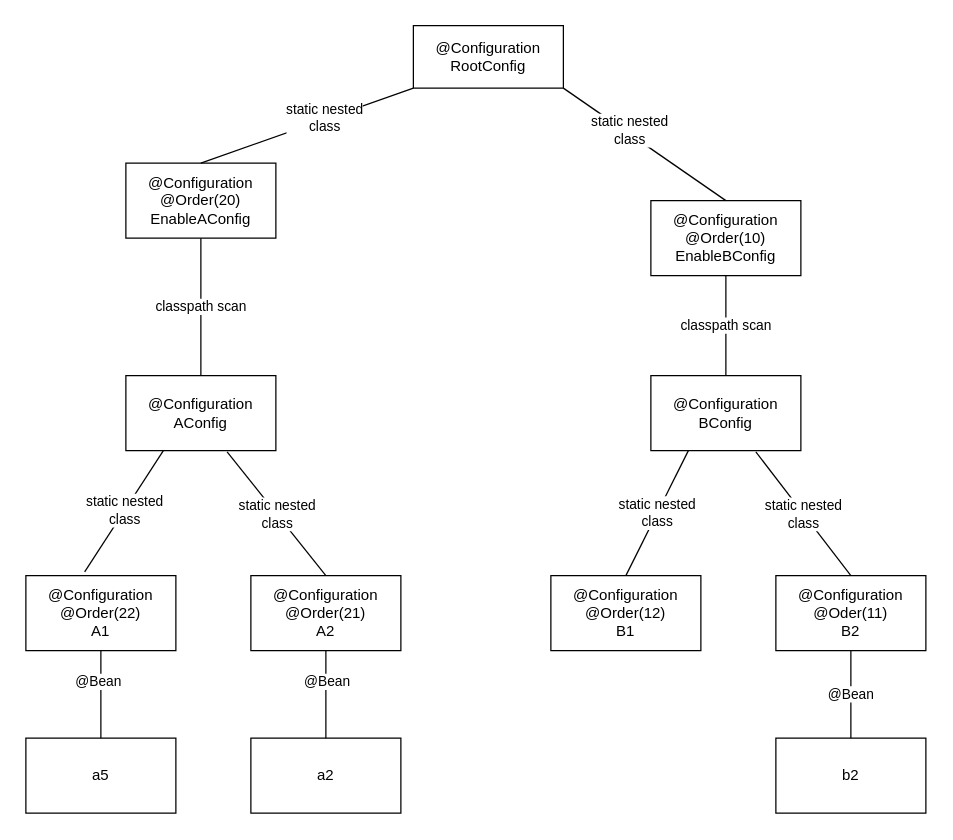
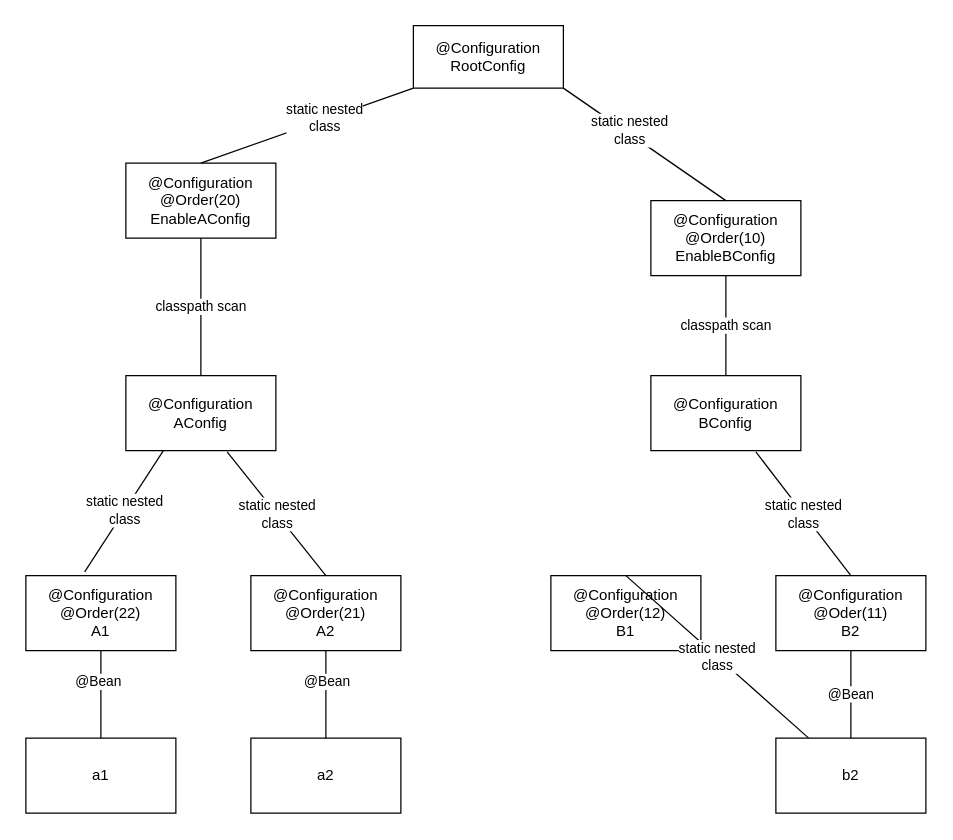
  <mxCell id="0" />
  <mxCell id="1" parent="0" />
  <mxCell id="2" value="@Configuration&lt;br&gt;RootConfig" style="rounded=0;whiteSpace=wrap;html=1;" vertex="1" parent="1"><mxGeometry x="330" y="20" width="120" height="50" as="geometry" /></mxCell>
  <mxCell id="3" value="&lt;div&gt;@Configuration&lt;/div&gt;&lt;div&gt;@Order(10)&lt;br&gt;&lt;/div&gt;EnableBConfig" style="rounded=0;whiteSpace=wrap;html=1;" vertex="1" parent="1"><mxGeometry x="520" y="160" width="120" height="60" as="geometry" /></mxCell>
  <mxCell id="4" value="" style="endArrow=none;html=1;rounded=0;exitX=1;exitY=1;exitDx=0;exitDy=0;entryX=0.5;entryY=0;entryDx=0;entryDy=0;" edge="1" parent="1" source="2" target="3"><mxGeometry width="50" height="50" relative="1" as="geometry"><mxPoint x="400" y="400" as="sourcePoint" /><mxPoint x="450" y="350" as="targetPoint" /></mxGeometry></mxCell>
  <mxCell id="5" value="&lt;div&gt;static nested&lt;/div&gt;&lt;div&gt;class&lt;/div&gt;" style="edgeLabel;html=1;align=center;verticalAlign=middle;resizable=0;points=[];" vertex="1" connectable="0" parent="4"><mxGeometry x="-0.212" y="2" relative="1" as="geometry"><mxPoint as="offset" /></mxGeometry></mxCell>
  <mxCell id="6" value="@Configuration&lt;br&gt;BConfig" style="rounded=0;whiteSpace=wrap;html=1;" vertex="1" parent="1"><mxGeometry x="520" y="300" width="120" height="60" as="geometry" /></mxCell>
  <mxCell id="7" value="classpath scan" style="endArrow=none;html=1;rounded=0;exitX=0.5;exitY=1;exitDx=0;exitDy=0;entryX=0.5;entryY=0;entryDx=0;entryDy=0;" edge="1" parent="1" source="3" target="6"><mxGeometry width="50" height="50" relative="1" as="geometry"><mxPoint x="400" y="410" as="sourcePoint" /><mxPoint x="450" y="360" as="targetPoint" /></mxGeometry></mxCell>
  <mxCell id="8" value="&lt;div&gt;@Configuration&lt;/div&gt;&lt;div&gt;@Order(12)&lt;br&gt;&lt;/div&gt;B1" style="rounded=0;whiteSpace=wrap;html=1;" vertex="1" parent="1"><mxGeometry x="440" y="460" width="120" height="60" as="geometry" /></mxCell>
  <mxCell id="9" value="&lt;div&gt;@Configuration&lt;/div&gt;&lt;div&gt;@Oder(11)&lt;br&gt;&lt;/div&gt;B2" style="rounded=0;whiteSpace=wrap;html=1;" vertex="1" parent="1"><mxGeometry x="620" y="460" width="120" height="60" as="geometry" /></mxCell>
  <mxCell id="10" value="@Configuration&lt;br&gt;@Order(20)&lt;br&gt;EnableAConfig" style="rounded=0;whiteSpace=wrap;html=1;" vertex="1" parent="1"><mxGeometry x="100" y="130" width="120" height="60" as="geometry" /></mxCell>
  <mxCell id="11" value="@Configuration&lt;br&gt;AConfig" style="rounded=0;whiteSpace=wrap;html=1;" vertex="1" parent="1"><mxGeometry x="100" y="300" width="120" height="60" as="geometry" /></mxCell>
  <mxCell id="12" value="classpath scan" style="endArrow=none;html=1;rounded=0;exitX=0.5;exitY=1;exitDx=0;exitDy=0;entryX=0.5;entryY=0;entryDx=0;entryDy=0;" edge="1" parent="1" source="10" target="11"><mxGeometry width="50" height="50" relative="1" as="geometry"><mxPoint x="-20" y="410" as="sourcePoint" /><mxPoint x="30" y="360" as="targetPoint" /></mxGeometry></mxCell>
  <mxCell id="13" value="@Configuration&lt;br&gt;@Order(22)&lt;br&gt;A1" style="rounded=0;whiteSpace=wrap;html=1;" vertex="1" parent="1"><mxGeometry x="20" y="460" width="120" height="60" as="geometry" /></mxCell>
  <mxCell id="14" value="@Configuration&lt;br&gt;@Order(21)&lt;br&gt;A2" style="rounded=0;whiteSpace=wrap;html=1;" vertex="1" parent="1"><mxGeometry x="200" y="460" width="120" height="60" as="geometry" /></mxCell>
  <mxCell id="15" value="" style="endArrow=none;html=1;rounded=0;entryX=0;entryY=1;entryDx=0;entryDy=0;exitX=0.5;exitY=0;exitDx=0;exitDy=0;" edge="1" parent="1" source="10" target="2"><mxGeometry width="50" height="50" relative="1" as="geometry"><mxPoint x="170" y="540" as="sourcePoint" /><mxPoint x="220" y="490" as="targetPoint" /></mxGeometry></mxCell>
  <mxCell id="16" value="static nested&lt;br&gt;class" style="edgeLabel;html=1;align=center;verticalAlign=middle;resizable=0;points=[];" vertex="1" connectable="0" parent="15"><mxGeometry x="0.168" y="2" relative="1" as="geometry"><mxPoint as="offset" /></mxGeometry></mxCell>
  <mxCell id="17" value="static nested&lt;br&gt;class" style="endArrow=none;html=1;rounded=0;exitX=0.392;exitY=-0.05;exitDx=0;exitDy=0;exitPerimeter=0;entryX=0.25;entryY=1;entryDx=0;entryDy=0;" edge="1" parent="1" source="13" target="11"><mxGeometry width="50" height="50" relative="1" as="geometry"><mxPoint x="380" y="380" as="sourcePoint" /><mxPoint x="430" y="330" as="targetPoint" /></mxGeometry></mxCell>
  <mxCell id="18" value="static nested&lt;br&gt;class" style="endArrow=none;html=1;rounded=0;entryX=0.675;entryY=1.017;entryDx=0;entryDy=0;entryPerimeter=0;exitX=0.5;exitY=0;exitDx=0;exitDy=0;" edge="1" parent="1" source="14" target="11"><mxGeometry width="50" height="50" relative="1" as="geometry"><mxPoint x="320" y="460" as="sourcePoint" /><mxPoint x="370" y="410" as="targetPoint" /></mxGeometry></mxCell>
- <mxCell id="19" value="static nested&lt;br&gt;class" style="endArrow=none;html=1;rounded=0;exitX=0.5;exitY=0;exitDx=0;exitDy=0;entryX=0.25;entryY=1;entryDx=0;entryDy=0;" edge="1" parent="1" source="8" target="6"><mxGeometry width="50" height="50" relative="1" as="geometry"><mxPoint x="380" y="380" as="sourcePoint" /><mxPoint x="430" y="330" as="targetPoint" /></mxGeometry></mxCell>
+ <mxCell id="19" value="static nested&lt;br&gt;class" style="endArrow=none;html=1;rounded=0;exitX=0.5;exitY=0;exitDx=0;exitDy=0;" edge="1" parent="1" source="8" target="23"><mxGeometry width="50" height="50" relative="1" as="geometry"><mxPoint x="380" y="380" as="sourcePoint" /><mxPoint x="430" y="330" as="targetPoint" /></mxGeometry></mxCell>
  <mxCell id="20" value="static nested&lt;br&gt;class" style="endArrow=none;html=1;rounded=0;entryX=0.7;entryY=1.017;entryDx=0;entryDy=0;entryPerimeter=0;exitX=0.5;exitY=0;exitDx=0;exitDy=0;" edge="1" parent="1" source="9" target="6"><mxGeometry width="50" height="50" relative="1" as="geometry"><mxPoint x="380" y="380" as="sourcePoint" /><mxPoint x="430" y="330" as="targetPoint" /></mxGeometry></mxCell>
- <mxCell id="21" value="a5" style="rounded=0;whiteSpace=wrap;html=1;" vertex="1" parent="1"><mxGeometry x="20" y="590" width="120" height="60" as="geometry" /></mxCell>
+ <mxCell id="21" value="a1" style="rounded=0;whiteSpace=wrap;html=1;" vertex="1" parent="1"><mxGeometry x="20" y="590" width="120" height="60" as="geometry" /></mxCell>
  <mxCell id="22" value="a2" style="rounded=0;whiteSpace=wrap;html=1;" vertex="1" parent="1"><mxGeometry x="200" y="590" width="120" height="60" as="geometry" /></mxCell>
  <mxCell id="23" value="b2" style="rounded=0;whiteSpace=wrap;html=1;" vertex="1" parent="1"><mxGeometry x="620" y="590" width="120" height="60" as="geometry" /></mxCell>
  <mxCell id="24" value="" style="endArrow=none;html=1;rounded=0;exitX=0.5;exitY=0;exitDx=0;exitDy=0;" edge="1" parent="1" source="21" target="13"><mxGeometry width="50" height="50" relative="1" as="geometry"><mxPoint x="390" y="420" as="sourcePoint" /><mxPoint x="440" y="370" as="targetPoint" /></mxGeometry></mxCell>
  <mxCell id="25" value="@Bean" style="edgeLabel;html=1;align=center;verticalAlign=middle;resizable=0;points=[];" vertex="1" connectable="0" parent="24"><mxGeometry x="0.314" y="3" relative="1" as="geometry"><mxPoint as="offset" /></mxGeometry></mxCell>
  <mxCell id="26" value="" style="endArrow=none;html=1;rounded=0;exitX=0.5;exitY=0;exitDx=0;exitDy=0;entryX=0.5;entryY=1;entryDx=0;entryDy=0;" edge="1" parent="1" source="22" target="14"><mxGeometry width="50" height="50" relative="1" as="geometry"><mxPoint x="390" y="420" as="sourcePoint" /><mxPoint x="440" y="370" as="targetPoint" /></mxGeometry></mxCell>
  <mxCell id="27" value="@Bean" style="edgeLabel;html=1;align=center;verticalAlign=middle;resizable=0;points=[];" vertex="1" connectable="0" parent="26"><mxGeometry x="0.314" relative="1" as="geometry"><mxPoint as="offset" /></mxGeometry></mxCell>
  <mxCell id="28" value="@Bean" style="endArrow=none;html=1;rounded=0;entryX=0.5;entryY=1;entryDx=0;entryDy=0;" edge="1" parent="1" source="23" target="9"><mxGeometry width="50" height="50" relative="1" as="geometry"><mxPoint x="390" y="420" as="sourcePoint" /><mxPoint x="440" y="370" as="targetPoint" /></mxGeometry></mxCell>
